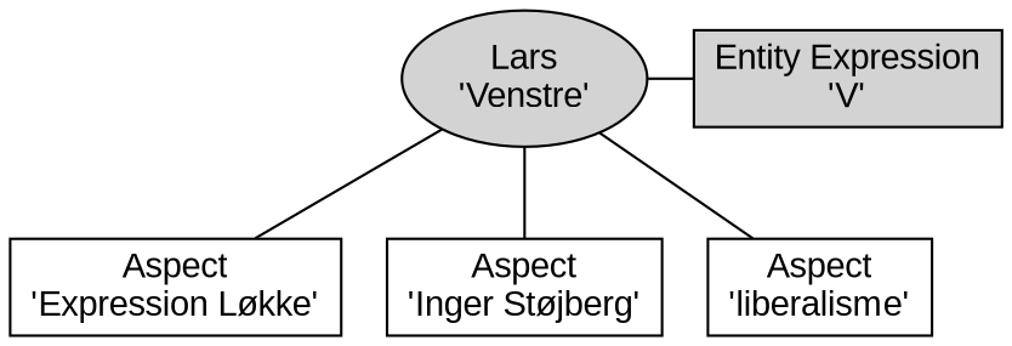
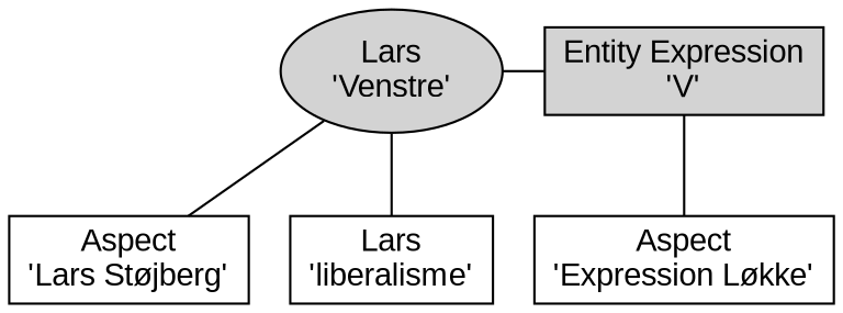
  graph {
    node [fontname=arial shape=box]
    n1 [label="Lars\n'Venstre'" style=filled shape=""]
    n2 [label="Entity Expression\n'V'" style=filled]
    n3 [label="Aspect\n'Expression Løkke'"]
-   n4 [label="Aspect\n'Inger Støjberg'"]
-   n5 [label="Aspect\n'liberalisme'"]
+   n4 [label="Aspect\n'Lars Støjberg'"]
+   n5 [label="Lars\n'liberalisme'"]
    subgraph sub_1 {
      rank=same
      n1
      n2
    }
    n1 -- n2
-   n1 -- n3
+   n2 -- n3
    n1 -- n4
    n1 -- n5
  }
